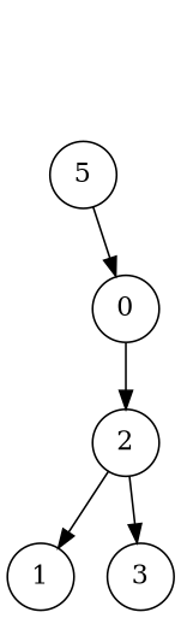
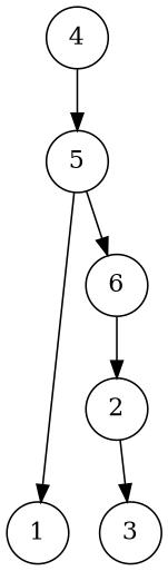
  digraph {
    node [shape=circle]
+   n1 [label=4]
    n2 [label=5]
    n3 [label=2]
    n4 [label=1]
    n5 [label=3]
-   n6 [label=0]
+   n6 [label=6]
+   n1 -> n2
    n2 -> n6
-   n3 -> n4
+   n2 -> n4
    n3 -> n5
    n6 -> n3
  }
